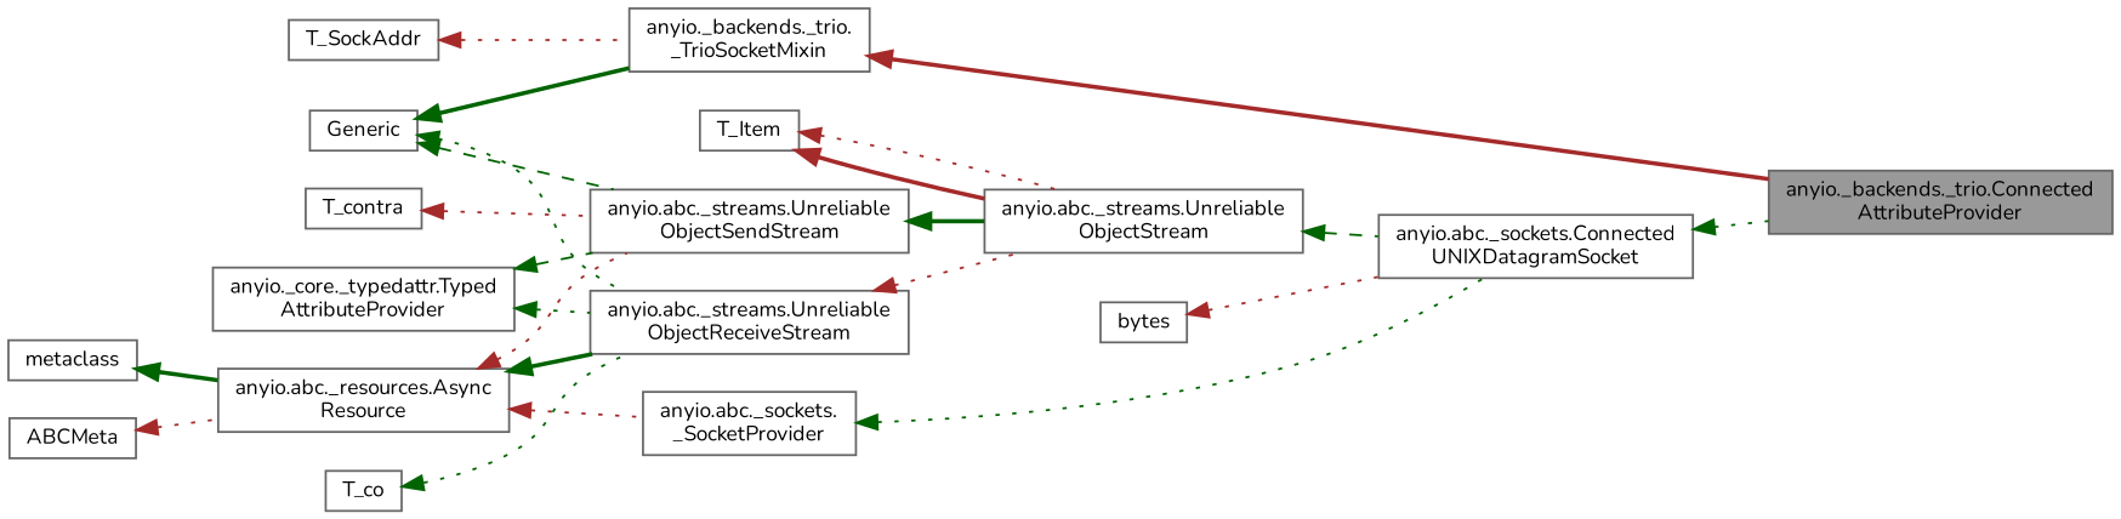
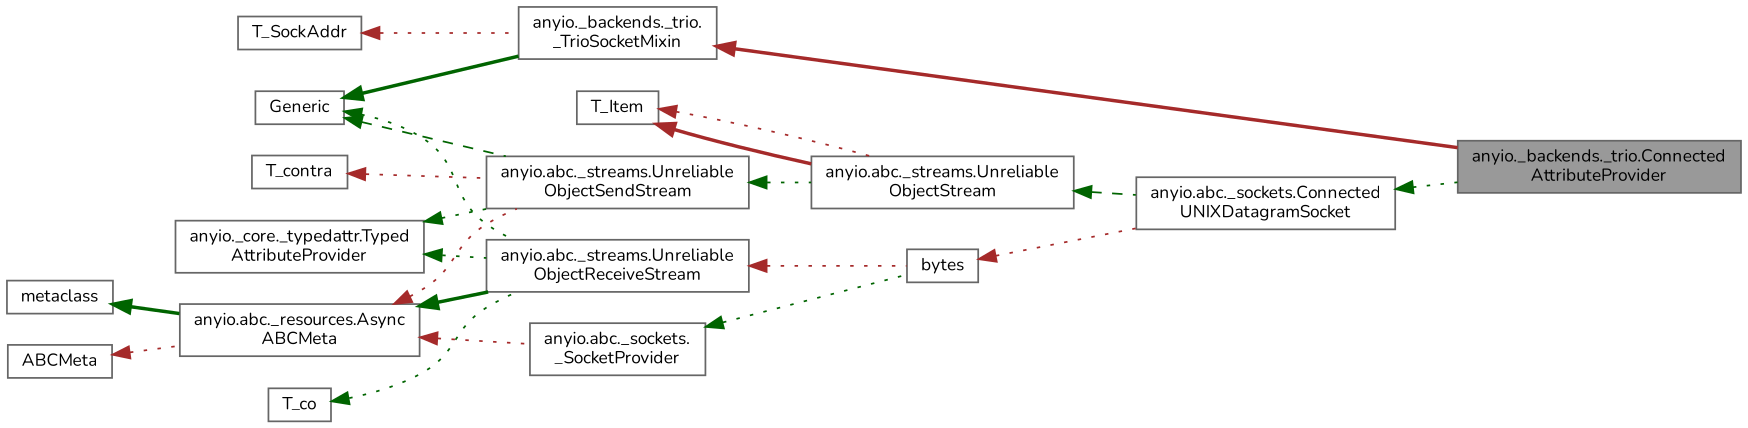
  digraph {
    fontname=Nunito
    rankdir=LR
    node [color=gray40 fillcolor=white fontname=Nunito fontsize=10 shape=box style=filled]
    edge [color=darkgreen dir=back fontname=Nunito fontsize=10 labelfontname=Helvetica labelfontsize=10 style=dotted]
    n1 [fillcolor=grey60 fontcolor=black height=0.2 label="anyio._backends._trio.Connected\lAttributeProvider" width=0.4]
    n2 [height=0.2 label="anyio._backends._trio.\l_TrioSocketMixin" width=0.4]
    n3 [height=0.2 label=Generic width=0.4]
    n4 [height=0.2 label="anyio.abc._streams.Unreliable\lObjectReceiveStream" width=0.4]
    n5 [height=0.2 label="anyio.abc._streams.Unreliable\lObjectSendStream" width=0.4]
    n6 [height=0.2 label="anyio.abc._streams.Unreliable\lObjectStream" width=0.4]
    n7 [height=0.2 label=T_SockAddr width=0.4]
    n8 [height=0.2 label="anyio.abc._sockets.Connected\lUNIXDatagramSocket" width=0.4]
    n9 [height=0.2 label=T_co width=0.4]
-   n10 [height=0.2 label="anyio.abc._resources.Async\lResource" width=0.4]
+   n10 [height=0.2 label="anyio.abc._resources.Async\lABCMeta" width=0.4]
    n11 [height=0.2 label="anyio.abc._sockets.\l_SocketProvider" width=0.4]
    n12 [height=0.2 label=metaclass width=0.4]
    n13 [height=0.2 label=ABCMeta width=0.4]
    n14 [height=0.2 label="anyio._core._typedattr.Typed\lAttributeProvider" width=0.4]
    n15 [height=0.2 label=T_Item width=0.4]
    n16 [height=0.2 label=T_contra width=0.4]
    n17 [height=0.2 label=bytes width=0.4]
    n2 -> n1 [color=brown style=bold]
    n3 -> n2 [style=bold]
    n3 -> n4
    n3 -> n5 [style=dashed]
-   n4 -> n6 [color=brown]
-   n5 -> n6 [style=bold]
+   n4 -> n17 [color=brown]
+   n5 -> n6
    n6 -> n8 [style=dashed]
    n7 -> n2 [color=brown]
    n8 -> n1
    n9 -> n4
    n10 -> n4 [style=bold]
    n10 -> n5 [color=brown]
    n10 -> n11 [color=brown]
-   n11 -> n8
+   n11 -> n17
    n12 -> n10 [style=bold]
    n13 -> n10 [color=brown]
    n14 -> n4
-   n14 -> n5 [style=dashed]
+   n14 -> n5
    n15 -> n6 [color=brown style=bold]
    n15 -> n6 [color=brown]
    n16 -> n5 [color=brown]
    n17 -> n8 [color=brown]
  }
